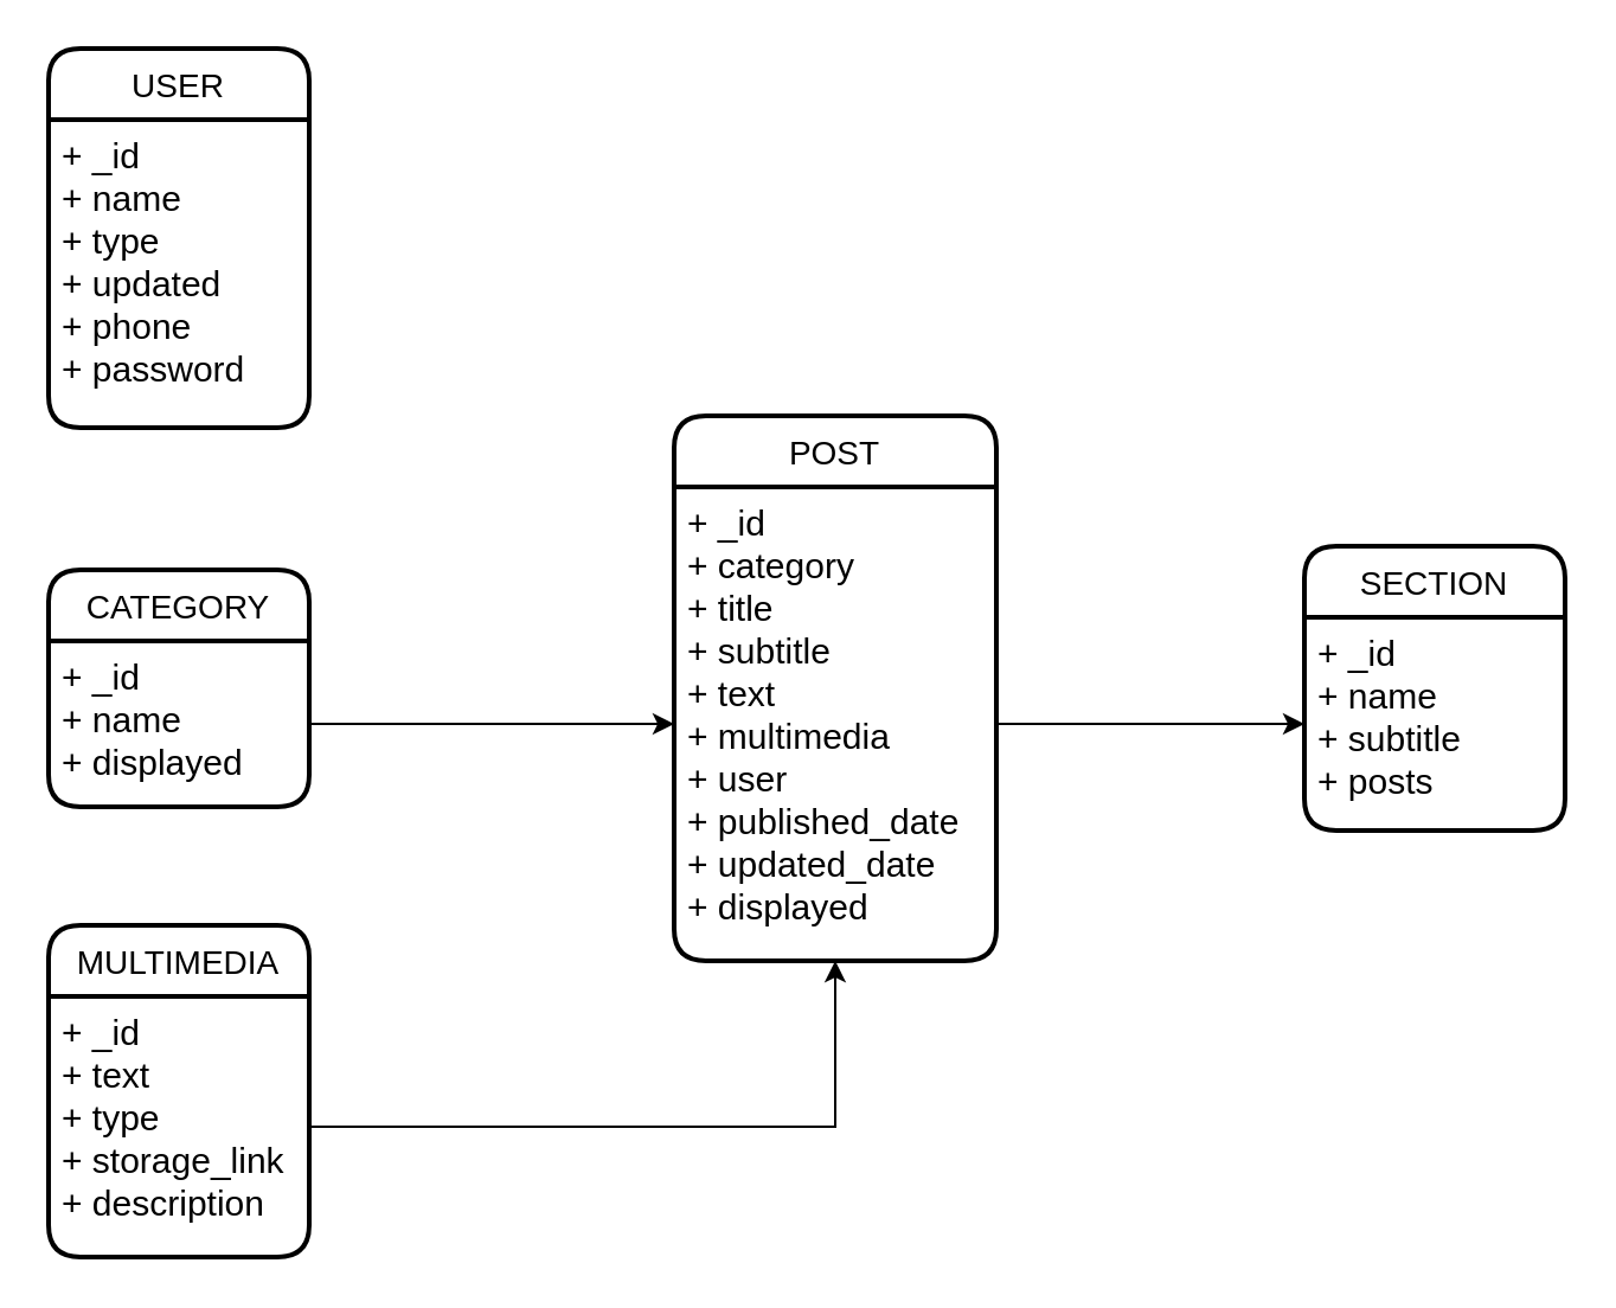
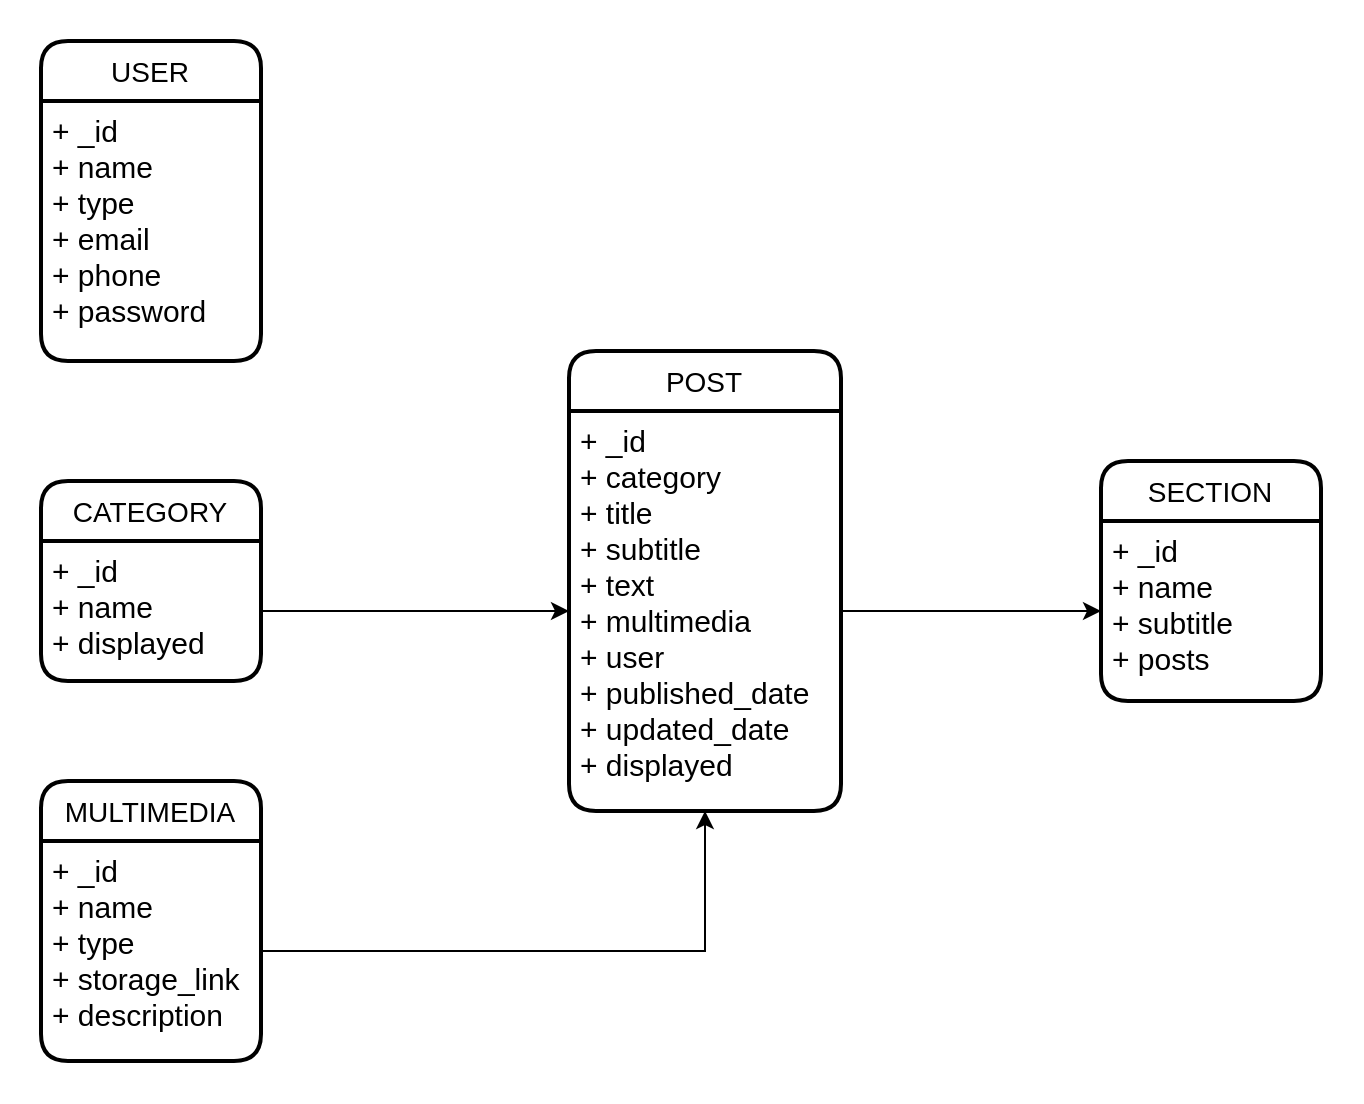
  <mxCell id="0" />
  <mxCell id="1" parent="0" />
  <mxCell id="2" value="USER" style="swimlane;childLayout=stackLayout;horizontal=1;startSize=30;horizontalStack=0;rounded=1;fontSize=14;fontStyle=0;strokeWidth=2;resizeParent=0;resizeLast=1;shadow=0;dashed=0;align=center;fillColor=#FFFFFF;" parent="1" vertex="1"><mxGeometry x="20" y="20" width="110" height="160" as="geometry" /></mxCell>
- <mxCell id="3" value="+ _id&#10;+ name&#10;+ type&#10;+ updated&#10;+ phone&#10;+ password" style="align=left;strokeColor=none;fillColor=none;spacingLeft=4;fontSize=15;verticalAlign=top;resizable=0;rotatable=0;part=1;" parent="2" vertex="1"><mxGeometry y="30" width="110" height="130" as="geometry" /></mxCell>
+ <mxCell id="3" value="+ _id&#10;+ name&#10;+ type&#10;+ email&#10;+ phone&#10;+ password" style="align=left;strokeColor=none;fillColor=none;spacingLeft=4;fontSize=15;verticalAlign=top;resizable=0;rotatable=0;part=1;" parent="2" vertex="1"><mxGeometry y="30" width="110" height="130" as="geometry" /></mxCell>
  <mxCell id="4" value="POST" style="swimlane;childLayout=stackLayout;horizontal=1;startSize=30;horizontalStack=0;rounded=1;fontSize=14;fontStyle=0;strokeWidth=2;resizeParent=0;resizeLast=1;shadow=0;dashed=0;align=center;fillColor=#FFFFFF;" parent="1" vertex="1"><mxGeometry x="284" y="175" width="136" height="230" as="geometry" /></mxCell>
  <mxCell id="5" value="+ _id&#10;+ category&#10;+ title&#10;+ subtitle&#10;+ text&#10;+ multimedia&#10;+ user&#10;+ published_date&#10;+ updated_date&#10;+ displayed" style="align=left;strokeColor=none;fillColor=none;spacingLeft=4;fontSize=15;verticalAlign=top;resizable=0;rotatable=0;part=1;" parent="4" vertex="1"><mxGeometry y="30" width="136" height="200" as="geometry" /></mxCell>
  <mxCell id="6" value="MULTIMEDIA" style="swimlane;childLayout=stackLayout;horizontal=1;startSize=30;horizontalStack=0;rounded=1;fontSize=14;fontStyle=0;strokeWidth=2;resizeParent=0;resizeLast=1;shadow=0;dashed=0;align=center;fillColor=#FFFFFF;" parent="1" vertex="1"><mxGeometry x="20" y="390" width="110" height="140" as="geometry" /></mxCell>
- <mxCell id="7" value="+ _id&#10;+ text&#10;+ type&#10;+ storage_link&#10;+ description" style="align=left;strokeColor=none;fillColor=none;spacingLeft=4;fontSize=15;verticalAlign=top;resizable=0;rotatable=0;part=1;" parent="6" vertex="1"><mxGeometry y="30" width="110" height="110" as="geometry" /></mxCell>
+ <mxCell id="7" value="+ _id&#10;+ name&#10;+ type&#10;+ storage_link&#10;+ description" style="align=left;strokeColor=none;fillColor=none;spacingLeft=4;fontSize=15;verticalAlign=top;resizable=0;rotatable=0;part=1;" parent="6" vertex="1"><mxGeometry y="30" width="110" height="110" as="geometry" /></mxCell>
  <mxCell id="8" value="CATEGORY" style="swimlane;childLayout=stackLayout;horizontal=1;startSize=30;horizontalStack=0;rounded=1;fontSize=14;fontStyle=0;strokeWidth=2;resizeParent=0;resizeLast=1;shadow=0;dashed=0;align=center;fillColor=#FFFFFF;" parent="1" vertex="1"><mxGeometry x="20" y="240" width="110" height="100" as="geometry" /></mxCell>
  <mxCell id="9" value="+ _id&#10;+ name&#10;+ displayed" style="align=left;strokeColor=none;fillColor=none;spacingLeft=4;fontSize=15;verticalAlign=top;resizable=0;rotatable=0;part=1;" parent="8" vertex="1"><mxGeometry y="30" width="110" height="70" as="geometry" /></mxCell>
  <mxCell id="10" value="SECTION" style="swimlane;childLayout=stackLayout;horizontal=1;startSize=30;horizontalStack=0;rounded=1;fontSize=14;fontStyle=0;strokeWidth=2;resizeParent=0;resizeLast=1;shadow=0;dashed=0;align=center;fillColor=#FFFFFF;" parent="1" vertex="1"><mxGeometry x="550" y="230" width="110" height="120" as="geometry" /></mxCell>
  <mxCell id="11" value="+ _id&#10;+ name&#10;+ subtitle&#10;+ posts" style="align=left;strokeColor=none;fillColor=none;spacingLeft=4;fontSize=15;verticalAlign=top;resizable=0;rotatable=0;part=1;" parent="10" vertex="1"><mxGeometry y="30" width="110" height="90" as="geometry" /></mxCell>
  <mxCell id="12" style="edgeStyle=orthogonalEdgeStyle;rounded=0;orthogonalLoop=1;jettySize=auto;html=1;exitX=1;exitY=0.5;exitDx=0;exitDy=0;entryX=0;entryY=0.5;entryDx=0;entryDy=0;fontSize=15;" parent="1" source="9" target="5" edge="1"><mxGeometry relative="1" as="geometry" /></mxCell>
  <mxCell id="13" style="edgeStyle=orthogonalEdgeStyle;rounded=0;orthogonalLoop=1;jettySize=auto;html=1;exitX=1;exitY=0.5;exitDx=0;exitDy=0;entryX=0.5;entryY=1;entryDx=0;entryDy=0;fontSize=15;" parent="1" source="7" target="5" edge="1"><mxGeometry relative="1" as="geometry" /></mxCell>
  <mxCell id="14" style="edgeStyle=orthogonalEdgeStyle;rounded=0;orthogonalLoop=1;jettySize=auto;html=1;exitX=1;exitY=0.5;exitDx=0;exitDy=0;entryX=0;entryY=0.5;entryDx=0;entryDy=0;fontSize=15;" parent="1" source="5" target="11" edge="1"><mxGeometry relative="1" as="geometry" /></mxCell>
